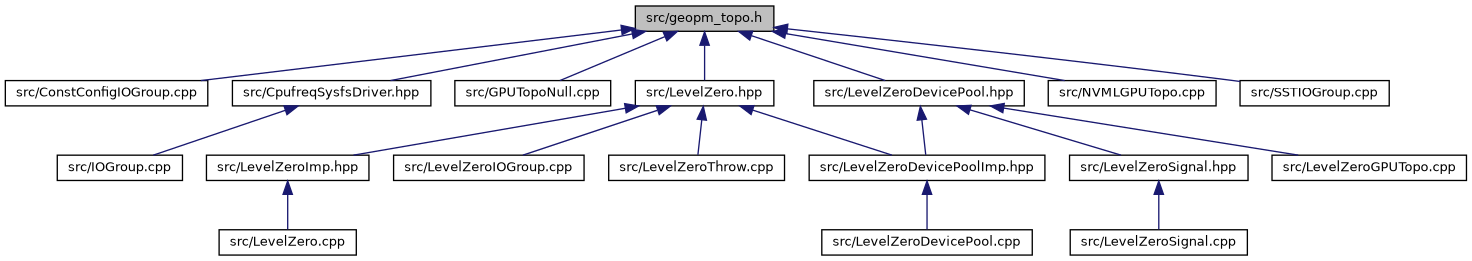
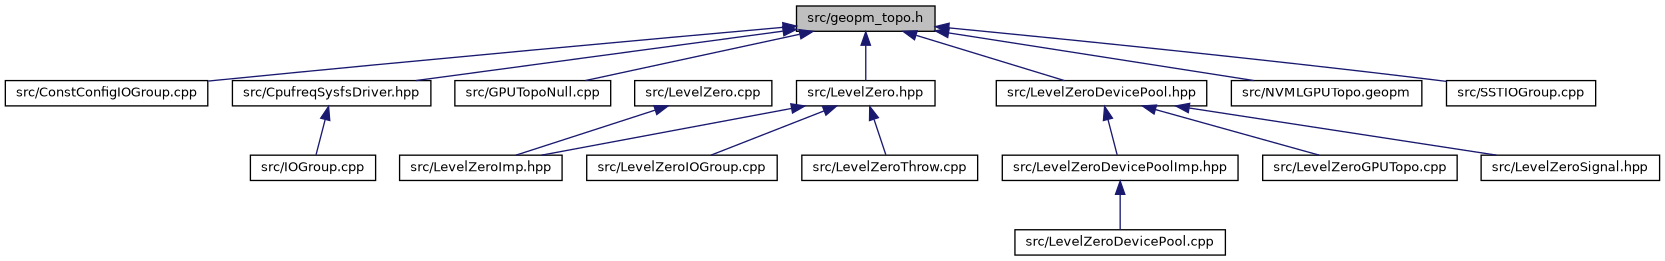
  digraph {
    node [color=black fillcolor=white fontname=Helvetica fontsize=10 shape=record style=filled]
    edge [color=midnightblue dir=back fontname=Helvetica fontsize=10 labelfontname=Helvetica labelfontsize=10 style=solid]
    n1 [fillcolor=grey75 fontcolor=black height=0.2 label="src/geopm_topo.h" width=0.4]
    n2 [height=0.2 label="src/ConstConfigIOGroup.cpp" width=0.4]
    n3 [height=0.2 label="src/CpufreqSysfsDriver.hpp" width=0.4]
    n4 [height=0.2 label="src/GPUTopoNull.cpp" width=0.4]
    n5 [height=0.2 label="src/LevelZero.hpp" width=0.4]
    n6 [height=0.2 label="src/LevelZeroDevicePool.hpp" width=0.4]
-   n7 [height=0.2 label="src/NVMLGPUTopo.cpp" width=0.4]
+   n7 [height=0.2 label="src/NVMLGPUTopo.geopm" width=0.4]
    n8 [height=0.2 label="src/SSTIOGroup.cpp" width=0.4]
    n9 [height=0.2 label="src/IOGroup.cpp" width=0.4]
    n10 [height=0.2 label="src/LevelZeroDevicePoolImp.hpp" width=0.4]
    n11 [height=0.2 label="src/LevelZeroImp.hpp" width=0.4]
    n12 [height=0.2 label="src/LevelZeroIOGroup.cpp" width=0.4]
    n13 [height=0.2 label="src/LevelZeroThrow.cpp" width=0.4]
    n14 [height=0.2 label="src/LevelZeroGPUTopo.cpp" width=0.4]
    n15 [height=0.2 label="src/LevelZeroSignal.hpp" width=0.4]
    n16 [height=0.2 label="src/LevelZeroDevicePool.cpp" width=0.4]
    n17 [height=0.2 label="src/LevelZero.cpp" width=0.4]
-   n18 [height=0.2 label="src/LevelZeroSignal.cpp" width=0.4]
    n1 -> n2
    n1 -> n3
    n1 -> n4
    n1 -> n5
    n1 -> n6
    n1 -> n7
    n1 -> n8
    n3 -> n9
-   n5 -> n10
    n5 -> n11
    n5 -> n12
    n5 -> n13
    n6 -> n10
    n6 -> n14
    n6 -> n15
    n10 -> n16
-   n11 -> n17
-   n15 -> n18
+   n17 -> n11
  }
